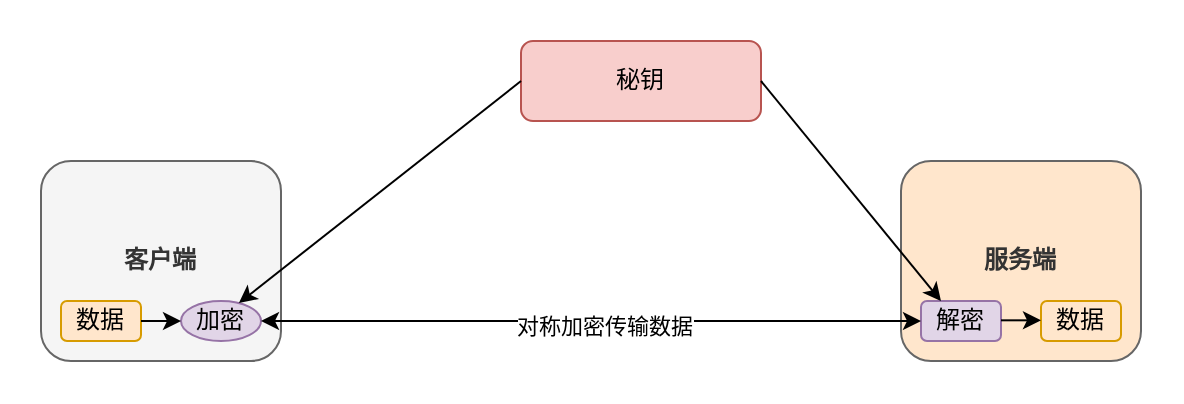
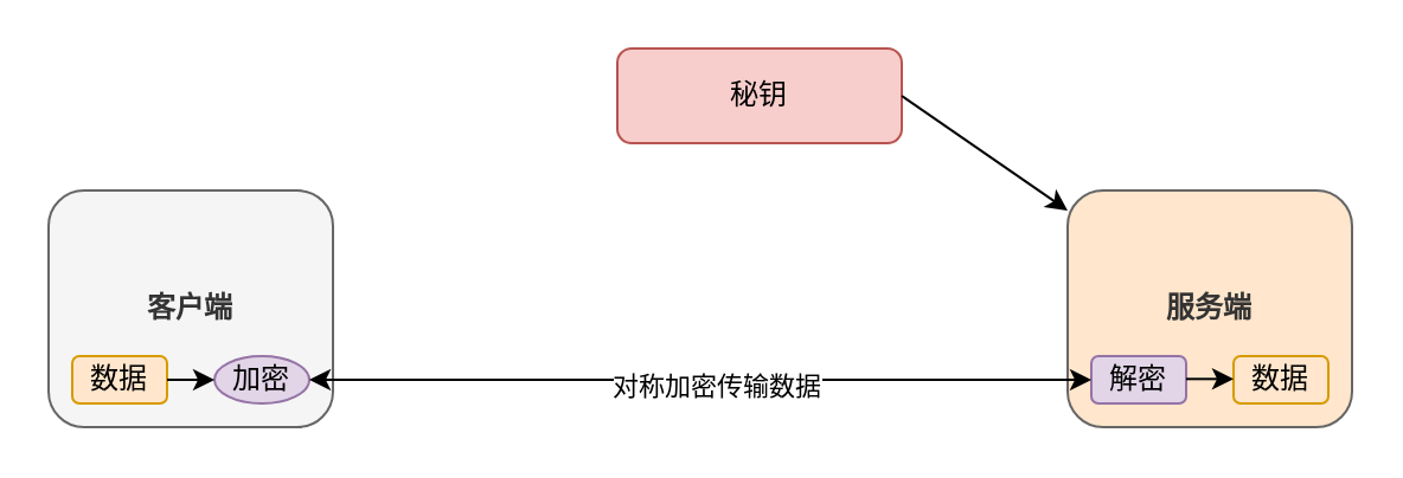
  <mxCell id="0" />
  <mxCell id="1" parent="0" />
  <mxCell id="2" value="&lt;div&gt;&lt;span&gt;&lt;b&gt;客户端&lt;/b&gt;&lt;/span&gt;&lt;/div&gt;" style="rounded=1;whiteSpace=wrap;html=1;align=center;fillColor=#f5f5f5;strokeColor=#666666;fontColor=#333333;" vertex="1" parent="1"><mxGeometry x="20" y="80" width="120" height="100" as="geometry" /></mxCell>
  <mxCell id="3" value="&lt;div&gt;&lt;span&gt;&lt;b&gt;服务端&lt;/b&gt;&lt;/span&gt;&lt;/div&gt;" style="rounded=1;whiteSpace=wrap;html=1;align=center;fillColor=#ffe6cc;strokeColor=#666666;fontColor=#333333;" vertex="1" parent="1"><mxGeometry x="450" y="80" width="120" height="100" as="geometry" /></mxCell>
  <mxCell id="4" value="数据" style="rounded=1;whiteSpace=wrap;html=1;fillColor=#ffe6cc;strokeColor=#d79b00;" vertex="1" parent="1"><mxGeometry x="30" y="150" width="40" height="20" as="geometry" /></mxCell>
  <mxCell id="5" value="解密" style="rounded=1;whiteSpace=wrap;html=1;fillColor=#e1d5e7;strokeColor=#9673a6;" vertex="1" parent="1"><mxGeometry x="460" y="150" width="40" height="20" as="geometry" /></mxCell>
  <mxCell id="6" value="数据" style="rounded=1;whiteSpace=wrap;html=1;fillColor=#ffe6cc;strokeColor=#d79b00;" vertex="1" parent="1"><mxGeometry x="520" y="150" width="40" height="20" as="geometry" /></mxCell>
  <mxCell id="7" value="加密" style="ellipse;whiteSpace=wrap;html=1;fillColor=#e1d5e7;strokeColor=#9673a6;" vertex="1" parent="1"><mxGeometry x="90" y="150" width="40" height="20" as="geometry" /></mxCell>
  <mxCell id="8" value="" style="endArrow=classic;html=1;exitX=1;exitY=0.5;exitDx=0;exitDy=0;entryX=0;entryY=0.5;entryDx=0;entryDy=0;" edge="1" parent="1" source="4" target="7"><mxGeometry width="50" height="50" relative="1" as="geometry"><mxPoint x="60" y="270" as="sourcePoint" /><mxPoint x="110" y="220" as="targetPoint" /></mxGeometry></mxCell>
  <mxCell id="9" value="" style="endArrow=classic;html=1;exitX=1;exitY=0.5;exitDx=0;exitDy=0;entryX=0;entryY=0.5;entryDx=0;entryDy=0;" edge="1" parent="1"><mxGeometry width="50" height="50" relative="1" as="geometry"><mxPoint x="500" y="159.66" as="sourcePoint" /><mxPoint x="520" y="159.66" as="targetPoint" /></mxGeometry></mxCell>
  <mxCell id="10" value="" style="endArrow=classic;startArrow=classic;html=1;exitX=1;exitY=0.5;exitDx=0;exitDy=0;entryX=0;entryY=0.5;entryDx=0;entryDy=0;" edge="1" parent="1" source="7" target="5"><mxGeometry width="50" height="50" relative="1" as="geometry"><mxPoint x="250" y="190" as="sourcePoint" /><mxPoint x="300" y="140" as="targetPoint" /></mxGeometry></mxCell>
  <mxCell id="11" value="对称加密传输数据" style="edgeLabel;html=1;align=center;verticalAlign=middle;resizable=0;points=[];" vertex="1" connectable="0" parent="10"><mxGeometry x="0.037" y="-2" relative="1" as="geometry"><mxPoint as="offset" /></mxGeometry></mxCell>
  <mxCell id="12" value="秘钥" style="rounded=1;whiteSpace=wrap;html=1;fillColor=#f8cecc;strokeColor=#b85450;" vertex="1" parent="1"><mxGeometry x="260" y="20" width="120" height="40" as="geometry" /></mxCell>
- <mxCell id="13" value="" style="endArrow=classic;html=1;exitX=0;exitY=0.5;exitDx=0;exitDy=0;entryX=0.75;entryY=0;entryDx=0;entryDy=0;" edge="1" parent="1" source="12" target="7"><mxGeometry width="50" height="50" relative="1" as="geometry"><mxPoint x="190" y="90" as="sourcePoint" /><mxPoint x="240" y="40" as="targetPoint" /></mxGeometry></mxCell>
- <mxCell id="14" value="" style="endArrow=classic;html=1;exitX=1;exitY=0.5;exitDx=0;exitDy=0;entryX=0.25;entryY=0;entryDx=0;entryDy=0;" edge="1" parent="1" source="12" target="5"><mxGeometry width="50" height="50" relative="1" as="geometry"><mxPoint x="380" y="100" as="sourcePoint" /><mxPoint x="430" y="50" as="targetPoint" /></mxGeometry></mxCell>
+ <mxCell id="14" value="" style="endArrow=classic;html=1;exitX=1;exitY=0.5;exitDx=0;exitDy=0;" edge="1" parent="1" source="12" target="3"><mxGeometry width="50" height="50" relative="1" as="geometry"><mxPoint x="380" y="100" as="sourcePoint" /><mxPoint x="430" y="50" as="targetPoint" /></mxGeometry></mxCell>
